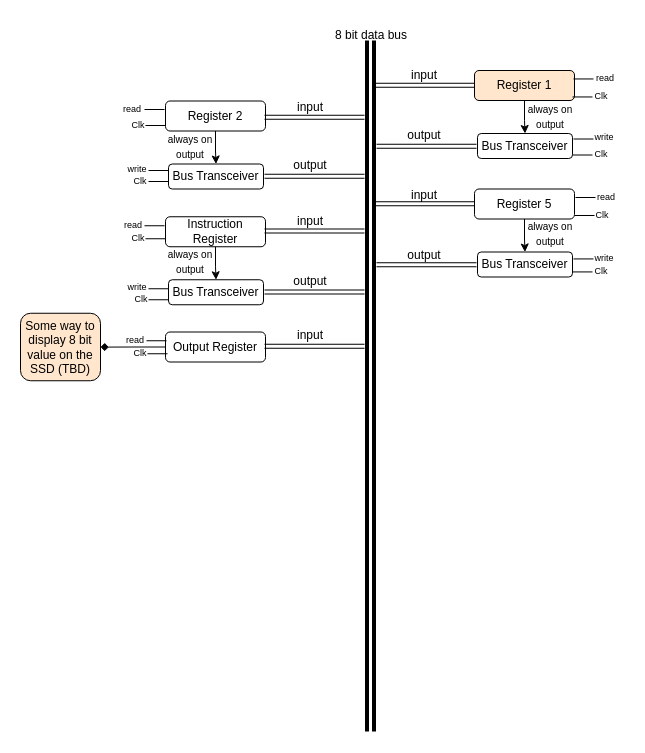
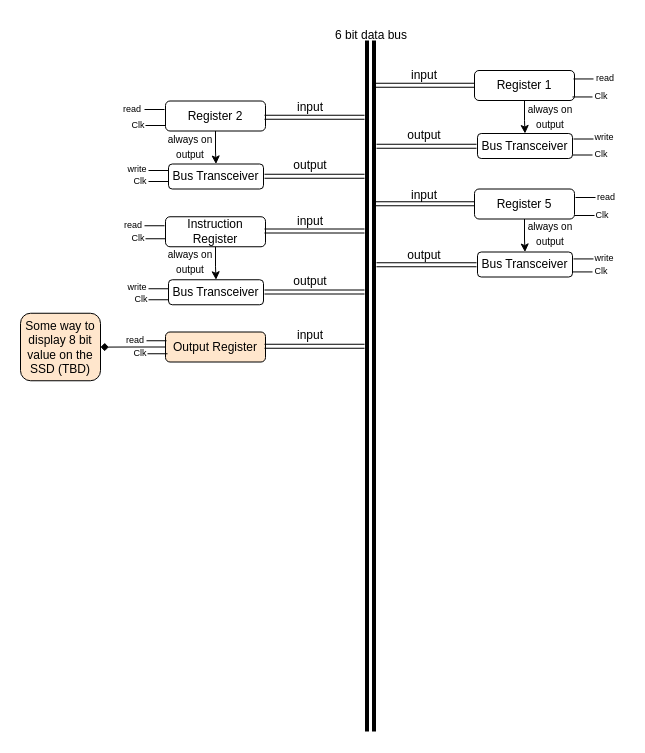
  <mxCell id="0" />
  <mxCell id="1" parent="0" />
  <mxCell id="2" value="" style="shape=link;html=1;rounded=0;strokeWidth=4;" parent="1" edge="1"><mxGeometry width="100" relative="1" as="geometry"><mxPoint x="370" y="40" as="sourcePoint" /><mxPoint x="370" y="731" as="targetPoint" /></mxGeometry></mxCell>
- <mxCell id="3" value="8 bit data bus" style="text;html=1;align=center;verticalAlign=middle;whiteSpace=wrap;rounded=0;" parent="1" vertex="1"><mxGeometry x="326" width="90" height="30" as="geometry" y="20" /></mxCell>
+ <mxCell id="3" value="6 bit data bus" style="text;html=1;align=center;verticalAlign=middle;whiteSpace=wrap;rounded=0;" parent="1" vertex="1"><mxGeometry x="326" width="90" height="30" as="geometry" y="20" /></mxCell>
  <mxCell id="4" value="" style="edgeStyle=orthogonalEdgeStyle;rounded=0;orthogonalLoop=1;jettySize=auto;html=1;" edge="1" parent="1" source="5" target="7"><mxGeometry relative="1" as="geometry" /></mxCell>
- <mxCell id="5" value="Register 1" style="rounded=1;whiteSpace=wrap;html=1;fillColor=#ffe6cc;" parent="1" vertex="1"><mxGeometry x="474" y="70" width="100" height="30" as="geometry" /></mxCell>
+ <mxCell id="5" value="Register 1" style="rounded=1;whiteSpace=wrap;html=1;" parent="1" vertex="1"><mxGeometry x="474" y="70" width="100" height="30" as="geometry" /></mxCell>
  <mxCell id="6" value="" style="shape=link;html=1;rounded=0;" edge="1" parent="1"><mxGeometry width="100" relative="1" as="geometry"><mxPoint x="374" y="84.75" as="sourcePoint" /><mxPoint x="474" y="84.75" as="targetPoint" /></mxGeometry></mxCell>
  <mxCell id="7" value="Bus Transceiver" style="whiteSpace=wrap;html=1;rounded=1;" vertex="1" parent="1"><mxGeometry x="477" y="133" width="95" height="25" as="geometry" /></mxCell>
  <mxCell id="8" value="" style="shape=link;html=1;rounded=0;" edge="1" parent="1"><mxGeometry width="100" relative="1" as="geometry"><mxPoint x="376" y="145.75" as="sourcePoint" /><mxPoint x="476" y="145.75" as="targetPoint" /></mxGeometry></mxCell>
  <mxCell id="9" value="" style="edgeStyle=orthogonalEdgeStyle;rounded=0;orthogonalLoop=1;jettySize=auto;html=1;" edge="1" parent="1" source="10" target="11"><mxGeometry relative="1" as="geometry" /></mxCell>
  <mxCell id="10" value="Register 2" style="rounded=1;whiteSpace=wrap;html=1;" vertex="1" parent="1"><mxGeometry x="165" y="100.5" width="100" height="30" as="geometry" /></mxCell>
  <mxCell id="11" value="Bus Transceiver" style="whiteSpace=wrap;html=1;rounded=1;" vertex="1" parent="1"><mxGeometry x="168" y="163.5" width="95" height="25" as="geometry" /></mxCell>
  <mxCell id="12" value="" style="shape=link;html=1;rounded=0;" edge="1" parent="1"><mxGeometry width="100" relative="1" as="geometry"><mxPoint x="264" y="116.75" as="sourcePoint" /><mxPoint x="364" y="116.75" as="targetPoint" /></mxGeometry></mxCell>
  <mxCell id="13" value="" style="shape=link;html=1;rounded=0;" edge="1" parent="1"><mxGeometry width="100" relative="1" as="geometry"><mxPoint x="264" y="175.75" as="sourcePoint" /><mxPoint x="364" y="175.75" as="targetPoint" /></mxGeometry></mxCell>
  <mxCell id="14" value="" style="edgeStyle=orthogonalEdgeStyle;rounded=0;orthogonalLoop=1;jettySize=auto;html=1;" edge="1" parent="1" source="15" target="17"><mxGeometry relative="1" as="geometry" /></mxCell>
  <mxCell id="15" value="Register 5" style="rounded=1;whiteSpace=wrap;html=1;" vertex="1" parent="1"><mxGeometry x="474" y="188.5" width="100" height="30" as="geometry" /></mxCell>
  <mxCell id="16" value="" style="shape=link;html=1;rounded=0;" edge="1" parent="1"><mxGeometry width="100" relative="1" as="geometry"><mxPoint x="374" y="203.25" as="sourcePoint" /><mxPoint x="474" y="203.25" as="targetPoint" /></mxGeometry></mxCell>
  <mxCell id="17" value="Bus Transceiver" style="whiteSpace=wrap;html=1;rounded=1;" vertex="1" parent="1"><mxGeometry x="477" y="251.5" width="95" height="25" as="geometry" /></mxCell>
  <mxCell id="18" value="" style="shape=link;html=1;rounded=0;" edge="1" parent="1"><mxGeometry width="100" relative="1" as="geometry"><mxPoint x="376" y="264.25" as="sourcePoint" /><mxPoint x="476" y="264.25" as="targetPoint" /></mxGeometry></mxCell>
  <mxCell id="19" value="" style="edgeStyle=orthogonalEdgeStyle;rounded=0;orthogonalLoop=1;jettySize=auto;html=1;endArrow=diamond;" edge="1" parent="1" source="20" target="40"><mxGeometry relative="1" as="geometry" /></mxCell>
- <mxCell id="20" value="Output Register" style="rounded=1;whiteSpace=wrap;html=1;" vertex="1" parent="1"><mxGeometry x="165" y="331.5" width="100" height="30" as="geometry" /></mxCell>
+ <mxCell id="20" value="Output Register" style="rounded=1;whiteSpace=wrap;html=1;fillColor=#ffe6cc;" vertex="1" parent="1"><mxGeometry x="165" y="331.5" width="100" height="30" as="geometry" /></mxCell>
  <mxCell id="21" value="" style="shape=link;html=1;rounded=0;" edge="1" parent="1"><mxGeometry width="100" relative="1" as="geometry"><mxPoint x="264" y="345.75" as="sourcePoint" /><mxPoint x="364" y="345.75" as="targetPoint" /></mxGeometry></mxCell>
  <mxCell id="22" value="input" style="text;html=1;align=center;verticalAlign=middle;whiteSpace=wrap;rounded=0;" vertex="1" parent="1"><mxGeometry x="280" y="92" width="60" height="30" as="geometry" /></mxCell>
  <mxCell id="23" value="input" style="text;html=1;align=center;verticalAlign=middle;whiteSpace=wrap;rounded=0;" vertex="1" parent="1"><mxGeometry x="280" y="320" width="60" height="30" as="geometry" /></mxCell>
  <mxCell id="24" value="input" style="text;html=1;align=center;verticalAlign=middle;whiteSpace=wrap;rounded=0;" vertex="1" parent="1"><mxGeometry x="394" y="60" width="60" height="30" as="geometry" /></mxCell>
  <mxCell id="25" value="input" style="text;html=1;align=center;verticalAlign=middle;whiteSpace=wrap;rounded=0;" vertex="1" parent="1"><mxGeometry x="394" y="180" width="60" height="30" as="geometry" /></mxCell>
  <mxCell id="26" value="output" style="text;html=1;align=center;verticalAlign=middle;whiteSpace=wrap;rounded=0;" vertex="1" parent="1"><mxGeometry x="280" y="150" width="60" height="30" as="geometry" /></mxCell>
  <mxCell id="27" value="output" style="text;html=1;align=center;verticalAlign=middle;whiteSpace=wrap;rounded=0;" vertex="1" parent="1"><mxGeometry x="394" y="120" width="60" height="30" as="geometry" /></mxCell>
  <mxCell id="28" value="output" style="text;html=1;align=center;verticalAlign=middle;whiteSpace=wrap;rounded=0;" vertex="1" parent="1"><mxGeometry x="394" y="240" width="60" height="30" as="geometry" /></mxCell>
  <mxCell id="29" value="&lt;font style=&quot;font-size: 10px;&quot;&gt;always on output&lt;/font&gt;" style="text;html=1;align=center;verticalAlign=middle;whiteSpace=wrap;rounded=0;" vertex="1" parent="1"><mxGeometry x="160" y="130.75" width="60" height="29.5" as="geometry" /></mxCell>
  <mxCell id="30" value="&lt;font style=&quot;font-size: 10px;&quot;&gt;always on output&lt;/font&gt;" style="text;html=1;align=center;verticalAlign=middle;whiteSpace=wrap;rounded=0;" vertex="1" parent="1"><mxGeometry x="520" y="101.25" width="60" height="29.5" as="geometry" /></mxCell>
  <mxCell id="31" value="&lt;font style=&quot;font-size: 10px;&quot;&gt;always on output&lt;/font&gt;" style="text;html=1;align=center;verticalAlign=middle;whiteSpace=wrap;rounded=0;" vertex="1" parent="1"><mxGeometry x="520" y="218.5" width="60" height="29.5" as="geometry" /></mxCell>
  <mxCell id="32" value="" style="edgeStyle=orthogonalEdgeStyle;rounded=0;orthogonalLoop=1;jettySize=auto;html=1;" edge="1" parent="1" source="33" target="34"><mxGeometry relative="1" as="geometry" /></mxCell>
  <mxCell id="33" value="Instruction Register" style="rounded=1;whiteSpace=wrap;html=1;" vertex="1" parent="1"><mxGeometry x="165" y="216.25" width="100" height="30" as="geometry" /></mxCell>
  <mxCell id="34" value="Bus Transceiver" style="whiteSpace=wrap;html=1;rounded=1;" vertex="1" parent="1"><mxGeometry x="168" y="279.25" width="95" height="25" as="geometry" /></mxCell>
  <mxCell id="35" value="" style="shape=link;html=1;rounded=0;" edge="1" parent="1"><mxGeometry width="100" relative="1" as="geometry"><mxPoint x="264" y="230.5" as="sourcePoint" /><mxPoint x="364" y="230.5" as="targetPoint" /></mxGeometry></mxCell>
  <mxCell id="36" value="" style="shape=link;html=1;rounded=0;" edge="1" parent="1"><mxGeometry width="100" relative="1" as="geometry"><mxPoint x="264" y="291.5" as="sourcePoint" /><mxPoint x="364" y="291.5" as="targetPoint" /></mxGeometry></mxCell>
  <mxCell id="37" value="input" style="text;html=1;align=center;verticalAlign=middle;whiteSpace=wrap;rounded=0;" vertex="1" parent="1"><mxGeometry x="280" y="205.75" width="60" height="30" as="geometry" /></mxCell>
  <mxCell id="38" value="output" style="text;html=1;align=center;verticalAlign=middle;whiteSpace=wrap;rounded=0;" vertex="1" parent="1"><mxGeometry x="280" y="265.75" width="60" height="30" as="geometry" /></mxCell>
  <mxCell id="39" value="&lt;font style=&quot;font-size: 10px;&quot;&gt;always on output&lt;/font&gt;" style="text;html=1;align=center;verticalAlign=middle;whiteSpace=wrap;rounded=0;" vertex="1" parent="1"><mxGeometry x="160" y="246.5" width="60" height="29.5" as="geometry" /></mxCell>
  <mxCell id="40" value="Some way to display 8 bit value on the SSD (TBD)" style="rounded=1;whiteSpace=wrap;html=1;fillColor=#ffe6cc;" vertex="1" parent="1"><mxGeometry x="20" y="312.75" width="80" height="67.5" as="geometry" /></mxCell>
  <mxCell id="41" value="" style="endArrow=none;html=1;rounded=0;" edge="1" parent="1"><mxGeometry width="50" height="50" relative="1" as="geometry"><mxPoint x="145" y="125" as="sourcePoint" /><mxPoint x="165" y="125" as="targetPoint" /></mxGeometry></mxCell>
  <mxCell id="42" value="Clk" style="text;html=1;align=center;verticalAlign=middle;whiteSpace=wrap;rounded=0;fontSize=9;" vertex="1" parent="1"><mxGeometry x="117" y="115" width="42" height="20" as="geometry" /></mxCell>
  <mxCell id="43" value="" style="endArrow=none;html=1;rounded=0;" edge="1" parent="1"><mxGeometry width="50" height="50" relative="1" as="geometry"><mxPoint x="145" y="238.25" as="sourcePoint" /><mxPoint x="165" y="238.25" as="targetPoint" /></mxGeometry></mxCell>
  <mxCell id="44" value="Clk" style="text;html=1;align=center;verticalAlign=middle;whiteSpace=wrap;rounded=0;fontSize=9;" vertex="1" parent="1"><mxGeometry x="117" y="228.25" width="42" height="20" as="geometry" /></mxCell>
  <mxCell id="45" value="" style="endArrow=none;html=1;rounded=0;" edge="1" parent="1"><mxGeometry width="50" height="50" relative="1" as="geometry"><mxPoint x="148" y="181" as="sourcePoint" /><mxPoint x="168" y="181" as="targetPoint" /></mxGeometry></mxCell>
  <mxCell id="46" value="Clk" style="text;html=1;align=center;verticalAlign=middle;whiteSpace=wrap;rounded=0;fontSize=9;" vertex="1" parent="1"><mxGeometry x="119" y="171" width="42" height="20" as="geometry" /></mxCell>
  <mxCell id="47" value="" style="endArrow=none;html=1;rounded=0;" edge="1" parent="1"><mxGeometry width="50" height="50" relative="1" as="geometry"><mxPoint x="148" y="299.25" as="sourcePoint" /><mxPoint x="168" y="299.25" as="targetPoint" /></mxGeometry></mxCell>
  <mxCell id="48" value="Clk" style="text;html=1;align=center;verticalAlign=middle;whiteSpace=wrap;rounded=0;fontSize=9;" vertex="1" parent="1"><mxGeometry x="120" y="289.25" width="42" height="20" as="geometry" /></mxCell>
  <mxCell id="49" value="" style="endArrow=none;html=1;rounded=0;" edge="1" parent="1"><mxGeometry width="50" height="50" relative="1" as="geometry"><mxPoint x="574" y="215" as="sourcePoint" /><mxPoint x="594" y="215" as="targetPoint" /></mxGeometry></mxCell>
  <mxCell id="50" value="Clk" style="text;html=1;align=center;verticalAlign=middle;whiteSpace=wrap;rounded=0;fontSize=9;" vertex="1" parent="1"><mxGeometry x="585" y="204.5" width="34" height="20" as="geometry" /></mxCell>
  <mxCell id="51" value="" style="endArrow=none;html=1;rounded=0;" edge="1" parent="1"><mxGeometry width="50" height="50" relative="1" as="geometry"><mxPoint x="572" y="271.43" as="sourcePoint" /><mxPoint x="592" y="271.43" as="targetPoint" /></mxGeometry></mxCell>
  <mxCell id="52" value="Clk" style="text;html=1;align=center;verticalAlign=middle;whiteSpace=wrap;rounded=0;fontSize=9;" vertex="1" parent="1"><mxGeometry x="585" y="260.93" width="32" height="20" as="geometry" /></mxCell>
  <mxCell id="53" value="" style="endArrow=none;html=1;rounded=0;" edge="1" parent="1"><mxGeometry width="50" height="50" relative="1" as="geometry"><mxPoint x="572" y="154.5" as="sourcePoint" /><mxPoint x="592" y="154.5" as="targetPoint" /></mxGeometry></mxCell>
  <mxCell id="54" value="Clk" style="text;html=1;align=center;verticalAlign=middle;whiteSpace=wrap;rounded=0;fontSize=9;" vertex="1" parent="1"><mxGeometry x="585" y="144" width="32" height="20" as="geometry" /></mxCell>
  <mxCell id="55" value="" style="endArrow=none;html=1;rounded=0;" edge="1" parent="1"><mxGeometry width="50" height="50" relative="1" as="geometry"><mxPoint x="572" y="96.46" as="sourcePoint" /><mxPoint x="592" y="96.46" as="targetPoint" /></mxGeometry></mxCell>
  <mxCell id="56" value="Clk" style="text;html=1;align=center;verticalAlign=middle;whiteSpace=wrap;rounded=0;fontSize=9;" vertex="1" parent="1"><mxGeometry x="585" y="85.96" width="32" height="20" as="geometry" /></mxCell>
  <mxCell id="57" value="" style="endArrow=none;html=1;rounded=0;" edge="1" parent="1"><mxGeometry width="50" height="50" relative="1" as="geometry"><mxPoint x="144" y="109" as="sourcePoint" /><mxPoint x="164" y="109" as="targetPoint" /></mxGeometry></mxCell>
  <mxCell id="58" value="read" style="text;html=1;align=center;verticalAlign=middle;whiteSpace=wrap;rounded=0;fontSize=9;" vertex="1" parent="1"><mxGeometry x="111" y="99" width="42" height="20" as="geometry" /></mxCell>
  <mxCell id="59" value="" style="endArrow=none;html=1;rounded=0;" edge="1" parent="1"><mxGeometry width="50" height="50" relative="1" as="geometry"><mxPoint x="144" y="225.25" as="sourcePoint" /><mxPoint x="164" y="225.25" as="targetPoint" /></mxGeometry></mxCell>
  <mxCell id="60" value="read" style="text;html=1;align=center;verticalAlign=middle;whiteSpace=wrap;rounded=0;fontSize=9;" vertex="1" parent="1"><mxGeometry x="112" y="215.25" width="42" height="20" as="geometry" /></mxCell>
  <mxCell id="61" value="" style="endArrow=none;html=1;rounded=0;" edge="1" parent="1"><mxGeometry width="50" height="50" relative="1" as="geometry"><mxPoint x="148" y="170" as="sourcePoint" /><mxPoint x="168" y="170" as="targetPoint" /></mxGeometry></mxCell>
  <mxCell id="62" value="write" style="text;html=1;align=center;verticalAlign=middle;whiteSpace=wrap;rounded=0;fontSize=9;" vertex="1" parent="1"><mxGeometry x="116" y="159" width="42" height="20" as="geometry" /></mxCell>
  <mxCell id="63" value="" style="endArrow=none;html=1;rounded=0;" edge="1" parent="1"><mxGeometry width="50" height="50" relative="1" as="geometry"><mxPoint x="148" y="288.25" as="sourcePoint" /><mxPoint x="168" y="288.25" as="targetPoint" /></mxGeometry></mxCell>
  <mxCell id="64" value="write" style="text;html=1;align=center;verticalAlign=middle;whiteSpace=wrap;rounded=0;fontSize=9;" vertex="1" parent="1"><mxGeometry x="116" y="277.25" width="42" height="20" as="geometry" /></mxCell>
  <mxCell id="65" value="" style="endArrow=none;html=1;rounded=0;" edge="1" parent="1"><mxGeometry width="50" height="50" relative="1" as="geometry"><mxPoint x="147" y="353.25" as="sourcePoint" /><mxPoint x="167" y="353.25" as="targetPoint" /></mxGeometry></mxCell>
  <mxCell id="66" value="Clk" style="text;html=1;align=center;verticalAlign=middle;whiteSpace=wrap;rounded=0;fontSize=9;" vertex="1" parent="1"><mxGeometry x="119" y="343.25" width="42" height="20" as="geometry" /></mxCell>
  <mxCell id="67" value="" style="endArrow=none;html=1;rounded=0;" edge="1" parent="1"><mxGeometry width="50" height="50" relative="1" as="geometry"><mxPoint x="146" y="340.25" as="sourcePoint" /><mxPoint x="166" y="340.25" as="targetPoint" /></mxGeometry></mxCell>
  <mxCell id="68" value="read" style="text;html=1;align=center;verticalAlign=middle;whiteSpace=wrap;rounded=0;fontSize=9;" vertex="1" parent="1"><mxGeometry x="114" y="330.25" width="42" height="20" as="geometry" /></mxCell>
  <mxCell id="69" value="" style="endArrow=none;html=1;rounded=0;" edge="1" parent="1"><mxGeometry width="50" height="50" relative="1" as="geometry"><mxPoint x="575" y="197" as="sourcePoint" /><mxPoint x="595" y="197" as="targetPoint" /></mxGeometry></mxCell>
  <mxCell id="70" value="read" style="text;html=1;align=center;verticalAlign=middle;whiteSpace=wrap;rounded=0;fontSize=9;" vertex="1" parent="1"><mxGeometry x="589" y="186.5" width="34" height="20" as="geometry" /></mxCell>
  <mxCell id="71" value="" style="endArrow=none;html=1;rounded=0;" edge="1" parent="1"><mxGeometry width="50" height="50" relative="1" as="geometry"><mxPoint x="573" y="258.43" as="sourcePoint" /><mxPoint x="593" y="258.43" as="targetPoint" /></mxGeometry></mxCell>
  <mxCell id="72" value="write" style="text;html=1;align=center;verticalAlign=middle;whiteSpace=wrap;rounded=0;fontSize=9;" vertex="1" parent="1"><mxGeometry x="588" y="247.93" width="32" height="20" as="geometry" /></mxCell>
  <mxCell id="73" value="" style="endArrow=none;html=1;rounded=0;" edge="1" parent="1"><mxGeometry width="50" height="50" relative="1" as="geometry"><mxPoint x="573" y="138.5" as="sourcePoint" /><mxPoint x="593" y="138.5" as="targetPoint" /></mxGeometry></mxCell>
  <mxCell id="74" value="write" style="text;html=1;align=center;verticalAlign=middle;whiteSpace=wrap;rounded=0;fontSize=9;" vertex="1" parent="1"><mxGeometry x="588" y="127" width="32" height="20" as="geometry" /></mxCell>
  <mxCell id="75" value="" style="endArrow=none;html=1;rounded=0;" edge="1" parent="1"><mxGeometry width="50" height="50" relative="1" as="geometry"><mxPoint x="573" y="78.46" as="sourcePoint" /><mxPoint x="593" y="78.46" as="targetPoint" /></mxGeometry></mxCell>
  <mxCell id="76" value="read" style="text;html=1;align=center;verticalAlign=middle;whiteSpace=wrap;rounded=0;fontSize=9;" vertex="1" parent="1"><mxGeometry x="589" y="67.96" width="32" height="20" as="geometry" /></mxCell>
